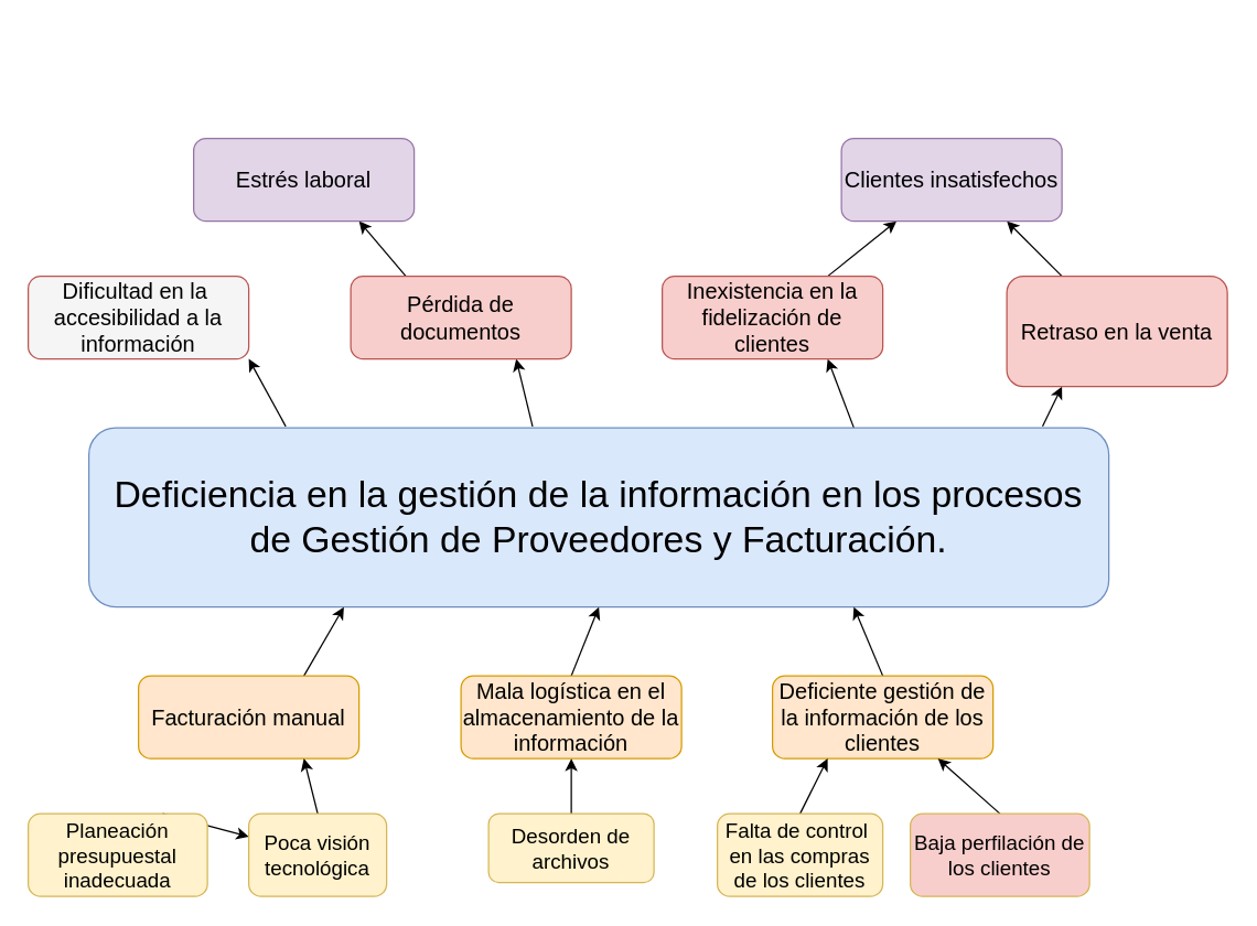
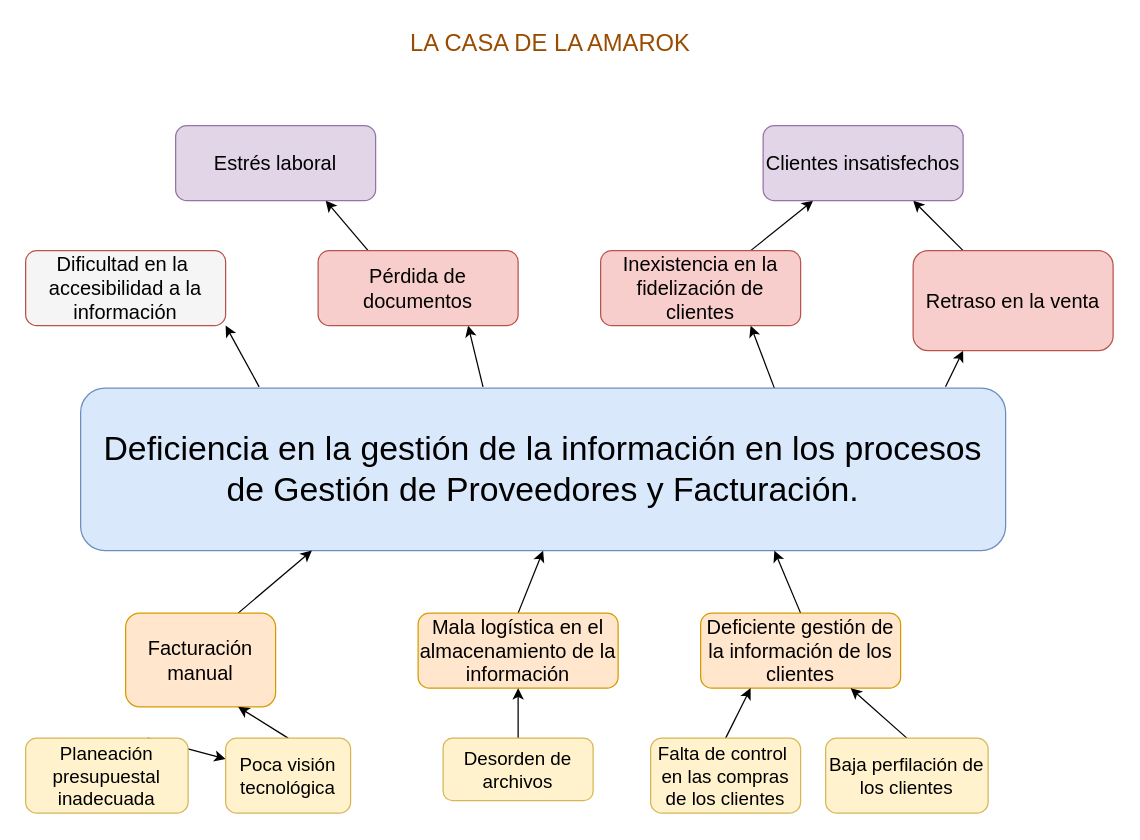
  <mxCell id="0" />
  <mxCell id="1" parent="0" />
  <mxCell id="2" style="rounded=0;orthogonalLoop=1;jettySize=auto;html=1;exitX=0.193;exitY=-0.008;exitDx=0;exitDy=0;entryX=1;entryY=1;entryDx=0;entryDy=0;exitPerimeter=0;" parent="1" source="6" target="23" edge="1"><mxGeometry relative="1" as="geometry" /></mxCell>
  <mxCell id="3" style="rounded=0;orthogonalLoop=1;jettySize=auto;html=1;exitX=0.435;exitY=-0.008;exitDx=0;exitDy=0;entryX=0.75;entryY=1;entryDx=0;entryDy=0;exitPerimeter=0;" parent="1" source="6" target="25" edge="1"><mxGeometry relative="1" as="geometry" /></mxCell>
  <mxCell id="4" style="rounded=0;orthogonalLoop=1;jettySize=auto;html=1;exitX=0.75;exitY=0;exitDx=0;exitDy=0;entryX=0.75;entryY=1;entryDx=0;entryDy=0;" parent="1" source="6" target="27" edge="1"><mxGeometry relative="1" as="geometry" /></mxCell>
  <mxCell id="5" style="rounded=0;orthogonalLoop=1;jettySize=auto;html=1;exitX=0.935;exitY=-0.008;exitDx=0;exitDy=0;entryX=0.25;entryY=1;entryDx=0;entryDy=0;exitPerimeter=0;" parent="1" source="6" target="29" edge="1"><mxGeometry relative="1" as="geometry" /></mxCell>
  <mxCell id="6" value="&lt;font style=&quot;font-size: 27px;&quot;&gt;Deficiencia en la gestión de la información en los procesos de Gestión de Proveedores y Facturación.&lt;/font&gt;" style="rounded=1;whiteSpace=wrap;html=1;fillColor=#dae8fc;strokeColor=#6c8ebf;" parent="1" vertex="1"><mxGeometry x="64" y="310" width="740" height="130" as="geometry" /></mxCell>
  <mxCell id="7" style="rounded=0;orthogonalLoop=1;jettySize=auto;html=1;exitX=0.75;exitY=0;exitDx=0;exitDy=0;entryX=0.25;entryY=1;entryDx=0;entryDy=0;" parent="1" source="8" target="6" edge="1"><mxGeometry relative="1" as="geometry" /></mxCell>
- <mxCell id="8" value="Facturación manual" style="rounded=1;whiteSpace=wrap;html=1;fillColor=#ffe6cc;strokeColor=#d79b00;fontSize=16;glass=0;shadow=0;" parent="1" vertex="1"><mxGeometry x="100" y="490" width="160" height="60" as="geometry" /></mxCell>
+ <mxCell id="8" value="Facturación manual" style="rounded=1;whiteSpace=wrap;html=1;fillColor=#ffe6cc;strokeColor=#d79b00;fontSize=16;glass=0;shadow=0;" parent="1" vertex="1"><mxGeometry x="100" y="490" width="120" height="75" as="geometry" /></mxCell>
  <mxCell id="9" style="rounded=0;orthogonalLoop=1;jettySize=auto;html=1;exitX=0.75;exitY=0;exitDx=0;exitDy=0;" parent="1" source="10" target="12" edge="1"><mxGeometry relative="1" as="geometry" /></mxCell>
  <mxCell id="10" value="Planeación presupuestal inadecuada" style="rounded=1;whiteSpace=wrap;html=1;fillColor=#fff2cc;strokeColor=#d6b656;fontSize=15;glass=0;shadow=0;" parent="1" vertex="1"><mxGeometry y="590" width="130" height="60" as="geometry" x="20" /></mxCell>
  <mxCell id="11" style="rounded=0;orthogonalLoop=1;jettySize=auto;html=1;exitX=0.5;exitY=0;exitDx=0;exitDy=0;entryX=0.75;entryY=1;entryDx=0;entryDy=0;" parent="1" source="12" target="8" edge="1"><mxGeometry relative="1" as="geometry" /></mxCell>
  <mxCell id="12" value="Poca visión tecnológica" style="rounded=1;whiteSpace=wrap;html=1;fillColor=#fff2cc;strokeColor=#d6b656;fontSize=15;glass=0;shadow=0;" parent="1" vertex="1"><mxGeometry x="180" y="590" width="100" height="60" as="geometry" /></mxCell>
  <mxCell id="13" style="rounded=0;orthogonalLoop=1;jettySize=auto;html=1;exitX=0.5;exitY=0;exitDx=0;exitDy=0;entryX=0.5;entryY=1;entryDx=0;entryDy=0;" parent="1" source="14" target="6" edge="1"><mxGeometry relative="1" as="geometry" /></mxCell>
  <mxCell id="14" value="Mala logística en el almacenamiento de la información" style="rounded=1;whiteSpace=wrap;html=1;fillColor=#ffe6cc;strokeColor=#d79b00;fontSize=16;glass=0;shadow=0;" parent="1" vertex="1"><mxGeometry x="334" y="490" width="160" height="60" as="geometry" /></mxCell>
  <mxCell id="15" style="rounded=0;orthogonalLoop=1;jettySize=auto;html=1;exitX=0.5;exitY=0;exitDx=0;exitDy=0;entryX=0.5;entryY=1;entryDx=0;entryDy=0;" parent="1" source="16" target="14" edge="1"><mxGeometry relative="1" as="geometry" /></mxCell>
  <mxCell id="16" value="Desorden de archivos" style="rounded=1;whiteSpace=wrap;html=1;fillColor=#fff2cc;strokeColor=#d6b656;fontSize=15;glass=0;shadow=0;" parent="1" vertex="1"><mxGeometry x="354" y="590" width="120" height="50" as="geometry" /></mxCell>
  <mxCell id="17" style="rounded=0;orthogonalLoop=1;jettySize=auto;html=1;exitX=0.5;exitY=0;exitDx=0;exitDy=0;entryX=0.75;entryY=1;entryDx=0;entryDy=0;" parent="1" source="18" target="6" edge="1"><mxGeometry relative="1" as="geometry" /></mxCell>
  <mxCell id="18" value="Deficiente gestión de la información de los clientes" style="rounded=1;whiteSpace=wrap;html=1;fillColor=#ffe6cc;strokeColor=#d79b00;fontSize=16;glass=0;shadow=0;" parent="1" vertex="1"><mxGeometry x="560" y="490" width="160" height="60" as="geometry" /></mxCell>
  <mxCell id="19" style="rounded=0;orthogonalLoop=1;jettySize=auto;html=1;exitX=0.5;exitY=0;exitDx=0;exitDy=0;entryX=0.25;entryY=1;entryDx=0;entryDy=0;" parent="1" source="20" target="18" edge="1"><mxGeometry relative="1" as="geometry" /></mxCell>
  <mxCell id="20" value="Falta de control&amp;nbsp; en las compras de los clientes" style="rounded=1;whiteSpace=wrap;html=1;fillColor=#fff2cc;strokeColor=#d6b656;fontSize=15;glass=0;shadow=0;" parent="1" vertex="1"><mxGeometry x="520" y="590" width="120" height="60" as="geometry" /></mxCell>
  <mxCell id="21" style="rounded=0;orthogonalLoop=1;jettySize=auto;html=1;exitX=0.5;exitY=0;exitDx=0;exitDy=0;entryX=0.75;entryY=1;entryDx=0;entryDy=0;" parent="1" source="22" target="18" edge="1"><mxGeometry relative="1" as="geometry" /></mxCell>
- <mxCell id="22" value="Baja perfilación de los clientes" style="rounded=1;whiteSpace=wrap;html=1;fillColor=#f8cecc;strokeColor=#d6b656;fontSize=15;glass=0;shadow=0;" parent="1" vertex="1"><mxGeometry x="660" y="590" width="130" height="60" as="geometry" /></mxCell>
+ <mxCell id="22" value="Baja perfilación de los clientes" style="rounded=1;whiteSpace=wrap;html=1;fillColor=#fff2cc;strokeColor=#d6b656;fontSize=15;glass=0;shadow=0;" parent="1" vertex="1"><mxGeometry x="660" y="590" width="130" height="60" as="geometry" /></mxCell>
  <mxCell id="23" value="Dificultad en la&amp;nbsp; accesibilidad a la información" style="rounded=1;whiteSpace=wrap;html=1;fillColor=#f5f5f5;strokeColor=#b85450;fontSize=16;glass=0;shadow=0;" parent="1" vertex="1"><mxGeometry y="200" width="160" height="60" as="geometry" x="20" /></mxCell>
  <mxCell id="24" style="rounded=0;orthogonalLoop=1;jettySize=auto;html=1;exitX=0.25;exitY=0;exitDx=0;exitDy=0;entryX=0.75;entryY=1;entryDx=0;entryDy=0;" parent="1" source="25" target="31" edge="1"><mxGeometry relative="1" as="geometry" /></mxCell>
  <mxCell id="25" value="Pérdida de documentos" style="rounded=1;whiteSpace=wrap;html=1;fillColor=#f8cecc;strokeColor=#b85450;fontSize=16;glass=0;shadow=0;" parent="1" vertex="1"><mxGeometry x="254" y="200" width="160" height="60" as="geometry" /></mxCell>
  <mxCell id="26" style="rounded=0;orthogonalLoop=1;jettySize=auto;html=1;exitX=0.75;exitY=0;exitDx=0;exitDy=0;entryX=0.25;entryY=1;entryDx=0;entryDy=0;" parent="1" source="27" target="30" edge="1"><mxGeometry relative="1" as="geometry" /></mxCell>
  <mxCell id="27" value="Inexistencia en la fidelización de clientes" style="rounded=1;whiteSpace=wrap;html=1;fillColor=#f8cecc;strokeColor=#b85450;fontSize=16;glass=0;shadow=0;" parent="1" vertex="1"><mxGeometry x="480" y="200" width="160" height="60" as="geometry" /></mxCell>
  <mxCell id="28" style="rounded=0;orthogonalLoop=1;jettySize=auto;html=1;exitX=0.25;exitY=0;exitDx=0;exitDy=0;entryX=0.75;entryY=1;entryDx=0;entryDy=0;" parent="1" source="29" target="30" edge="1"><mxGeometry relative="1" as="geometry" /></mxCell>
  <mxCell id="29" value="Retraso en la venta" style="rounded=1;whiteSpace=wrap;html=1;fillColor=#f8cecc;strokeColor=#b85450;fontSize=16;glass=0;shadow=0;" parent="1" vertex="1"><mxGeometry x="730" y="200" width="160" height="80" as="geometry" /></mxCell>
  <mxCell id="30" value="Clientes insatisfechos" style="rounded=1;whiteSpace=wrap;html=1;fillColor=#e1d5e7;strokeColor=#9673a6;fontSize=16;glass=0;shadow=0;" parent="1" vertex="1"><mxGeometry x="610" y="100" width="160" height="60" as="geometry" /></mxCell>
  <mxCell id="31" value="Estrés laboral" style="rounded=1;whiteSpace=wrap;html=1;fillColor=#e1d5e7;strokeColor=#9673a6;fontSize=16;glass=0;shadow=0;" parent="1" vertex="1"><mxGeometry x="140" y="100" width="160" height="60" as="geometry" /></mxCell>
+ <mxCell id="32" value="LA CASA DE LA AMAROK" style="text;html=1;strokeColor=none;fillColor=none;align=center;verticalAlign=middle;whiteSpace=wrap;rounded=0;fontSize=19;fontColor=#994C00;" vertex="1" parent="1"><mxGeometry x="280" y="20" width="320" height="30" as="geometry" /></mxCell>
